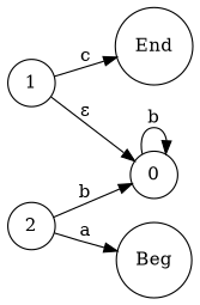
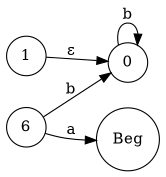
  digraph {
    fontname=Helvetica
    labelloc=t
    rankdir=LR
    node [shape=circle]
    edge [arrowhead=normal arrowtail=dot]
    0
    1
-   n3 [label=End]
-   2
+   2 [label=6]
    n5 [label=Beg]
    0 -> 0 [label=b]
    1 -> 0 [label=<&epsilon;>]
-   1 -> n3 [label=c]
    2 -> 0 [label=b]
    2 -> n5 [label=a]
  }
